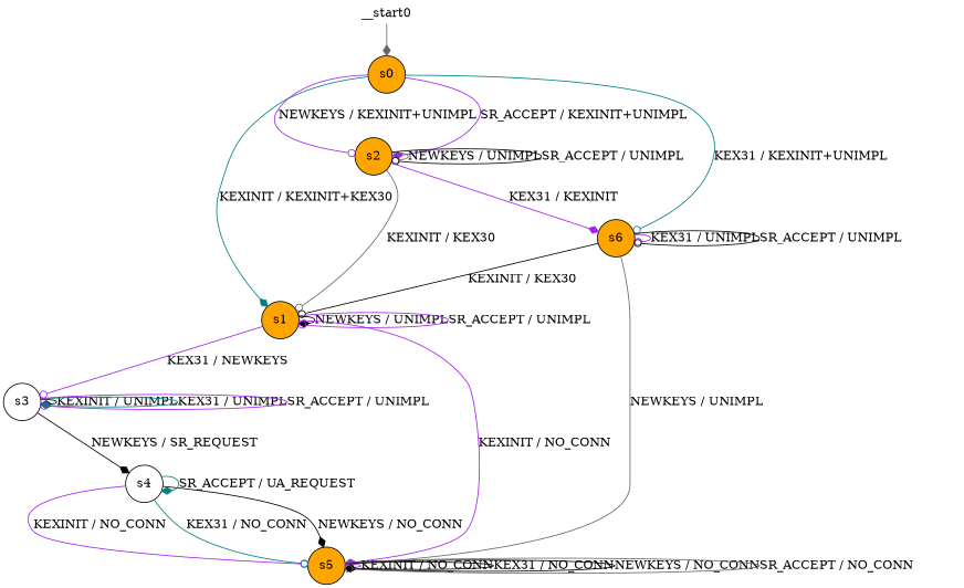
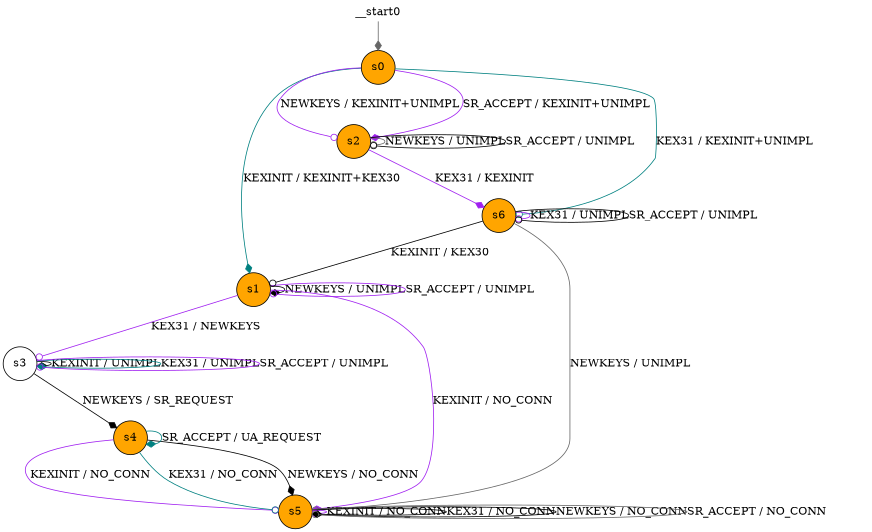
  digraph {
    node [fillcolor=orange shape=circle style=filled]
    edge [arrowhead=odot color=purple]
    n1 [label=s0]
    n2 [label=s1]
    n3 [label=s2]
    n4 [label=s6]
    n5 [fillcolor=white label=s3]
    n6 [label=s5]
-   n7 [fillcolor=white label=s4]
+   n7 [label=s4]
    __start0 [fillcolor=white height=0 shape=none width=0]
    n1 -> n2 [arrowhead=diamond color=teal label="KEXINIT / KEXINIT+KEX30"]
    n1 -> n3 [label="NEWKEYS / KEXINIT+UNIMPL"]
    n1 -> n3 [arrowhead=diamond label="SR_ACCEPT / KEXINIT+UNIMPL"]
    n1 -> n4 [color=teal label="KEX31 / KEXINIT+UNIMPL"]
    n2 -> n2 [arrowhead=diamond color=black label="NEWKEYS / UNIMPL"]
    n2 -> n2 [label="SR_ACCEPT / UNIMPL"]
    n2 -> n5 [label="KEX31 / NEWKEYS"]
    n2 -> n6 [arrowhead=diamond label="KEXINIT / NO_CONN"]
-   n3 -> n2 [color=gray40 label="KEXINIT / KEX30"]
    n3 -> n3 [color=gray40 label="NEWKEYS / UNIMPL"]
    n3 -> n3 [color=black label="SR_ACCEPT / UNIMPL"]
    n3 -> n4 [arrowhead=diamond label="KEX31 / KEXINIT"]
    n4 -> n2 [color=black label="KEXINIT / KEX30"]
    n4 -> n4 [label="KEX31 / UNIMPL"]
    n4 -> n4 [color=black label="SR_ACCEPT / UNIMPL"]
-   n4 -> n6 [arrowhead=diamond color=gray40 label="NEWKEYS / UNIMPL"]
+   n4 -> n6 [color=gray40 label="NEWKEYS / UNIMPL"]
    n5 -> n5 [arrowhead=diamond color=black label="KEXINIT / UNIMPL"]
    n5 -> n5 [arrowhead=diamond color=teal label="KEX31 / UNIMPL"]
    n5 -> n5 [label="SR_ACCEPT / UNIMPL"]
    n5 -> n7 [arrowhead=diamond color=black label="NEWKEYS / SR_REQUEST"]
    n6 -> n6 [label="KEXINIT / NO_CONN"]
    n6 -> n6 [arrowhead=diamond color=black label="KEX31 / NO_CONN"]
    n6 -> n6 [arrowhead=diamond color=black label="NEWKEYS / NO_CONN"]
    n6 -> n6 [color=gray40 label="SR_ACCEPT / NO_CONN"]
    n7 -> n6 [label="KEXINIT / NO_CONN"]
    n7 -> n6 [color=teal label="KEX31 / NO_CONN"]
    n7 -> n6 [arrowhead=diamond color=black label="NEWKEYS / NO_CONN"]
    n7 -> n7 [arrowhead=diamond color=teal label="SR_ACCEPT / UA_REQUEST"]
    __start0 -> n1 [arrowhead=diamond color=gray40]
  }
